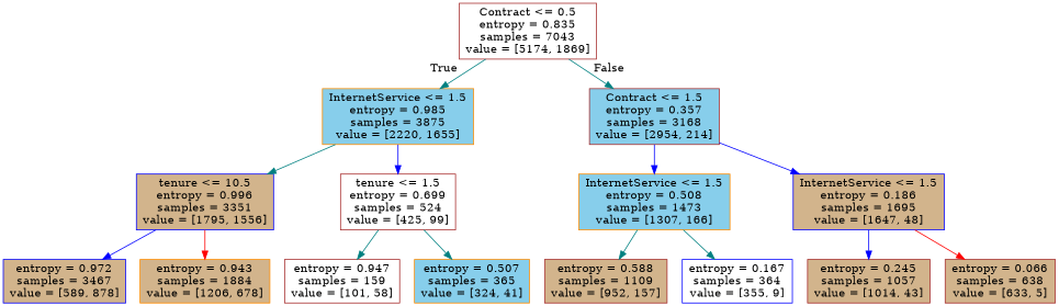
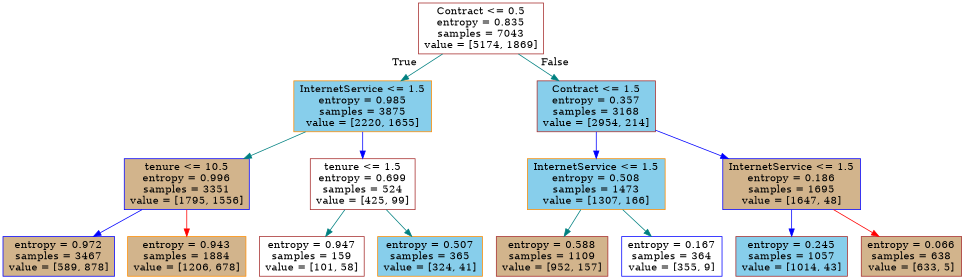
  digraph {
    node [color=brown fillcolor=tan shape=box style=filled]
    edge [color=teal]
    n1 [fillcolor=white label="Contract <= 0.5\nentropy = 0.835\nsamples = 7043\nvalue = [5174, 1869]"]
    n2 [color=darkorange fillcolor=skyblue label="InternetService <= 1.5\nentropy = 0.985\nsamples = 3875\nvalue = [2220, 1655]"]
    n3 [fillcolor=skyblue label="Contract <= 1.5\nentropy = 0.357\nsamples = 3168\nvalue = [2954, 214]"]
    n4 [color=blue label="tenure <= 10.5\nentropy = 0.996\nsamples = 3351\nvalue = [1795, 1556]"]
    n5 [fillcolor=white label="tenure <= 1.5\nentropy = 0.699\nsamples = 524\nvalue = [425, 99]"]
    n6 [color=darkorange fillcolor=skyblue label="InternetService <= 1.5\nentropy = 0.508\nsamples = 1473\nvalue = [1307, 166]"]
    n7 [color=blue label="InternetService <= 1.5\nentropy = 0.186\nsamples = 1695\nvalue = [1647, 48]"]
    n8 [color=blue label="entropy = 0.972\nsamples = 3467\nvalue = [589, 878]"]
    n9 [color=darkorange label="entropy = 0.943\nsamples = 1884\nvalue = [1206, 678]"]
    n10 [fillcolor=white label="entropy = 0.947\nsamples = 159\nvalue = [101, 58]"]
    n11 [color=darkorange fillcolor=skyblue label="entropy = 0.507\nsamples = 365\nvalue = [324, 41]"]
    n12 [label="entropy = 0.588\nsamples = 1109\nvalue = [952, 157]"]
    n13 [color=blue fillcolor=white label="entropy = 0.167\nsamples = 364\nvalue = [355, 9]"]
-   n14 [label="entropy = 0.245\nsamples = 1057\nvalue = [1014, 43]"]
+   n14 [fillcolor=skyblue label="entropy = 0.245\nsamples = 1057\nvalue = [1014, 43]"]
    n15 [label="entropy = 0.066\nsamples = 638\nvalue = [633, 5]"]
    n1 -> n2 [headlabel=True labelangle=45 labeldistance=2.5]
    n1 -> n3 [headlabel=False labelangle=-45 labeldistance=2.5]
    n2 -> n4
    n2 -> n5 [color=blue]
    n3 -> n6 [color=blue]
    n3 -> n7 [color=blue]
    n4 -> n8 [color=blue]
    n4 -> n9 [color=red]
    n5 -> n10
    n5 -> n11
    n6 -> n12
    n6 -> n13
    n7 -> n14 [color=blue]
    n7 -> n15 [color=red]
  }
